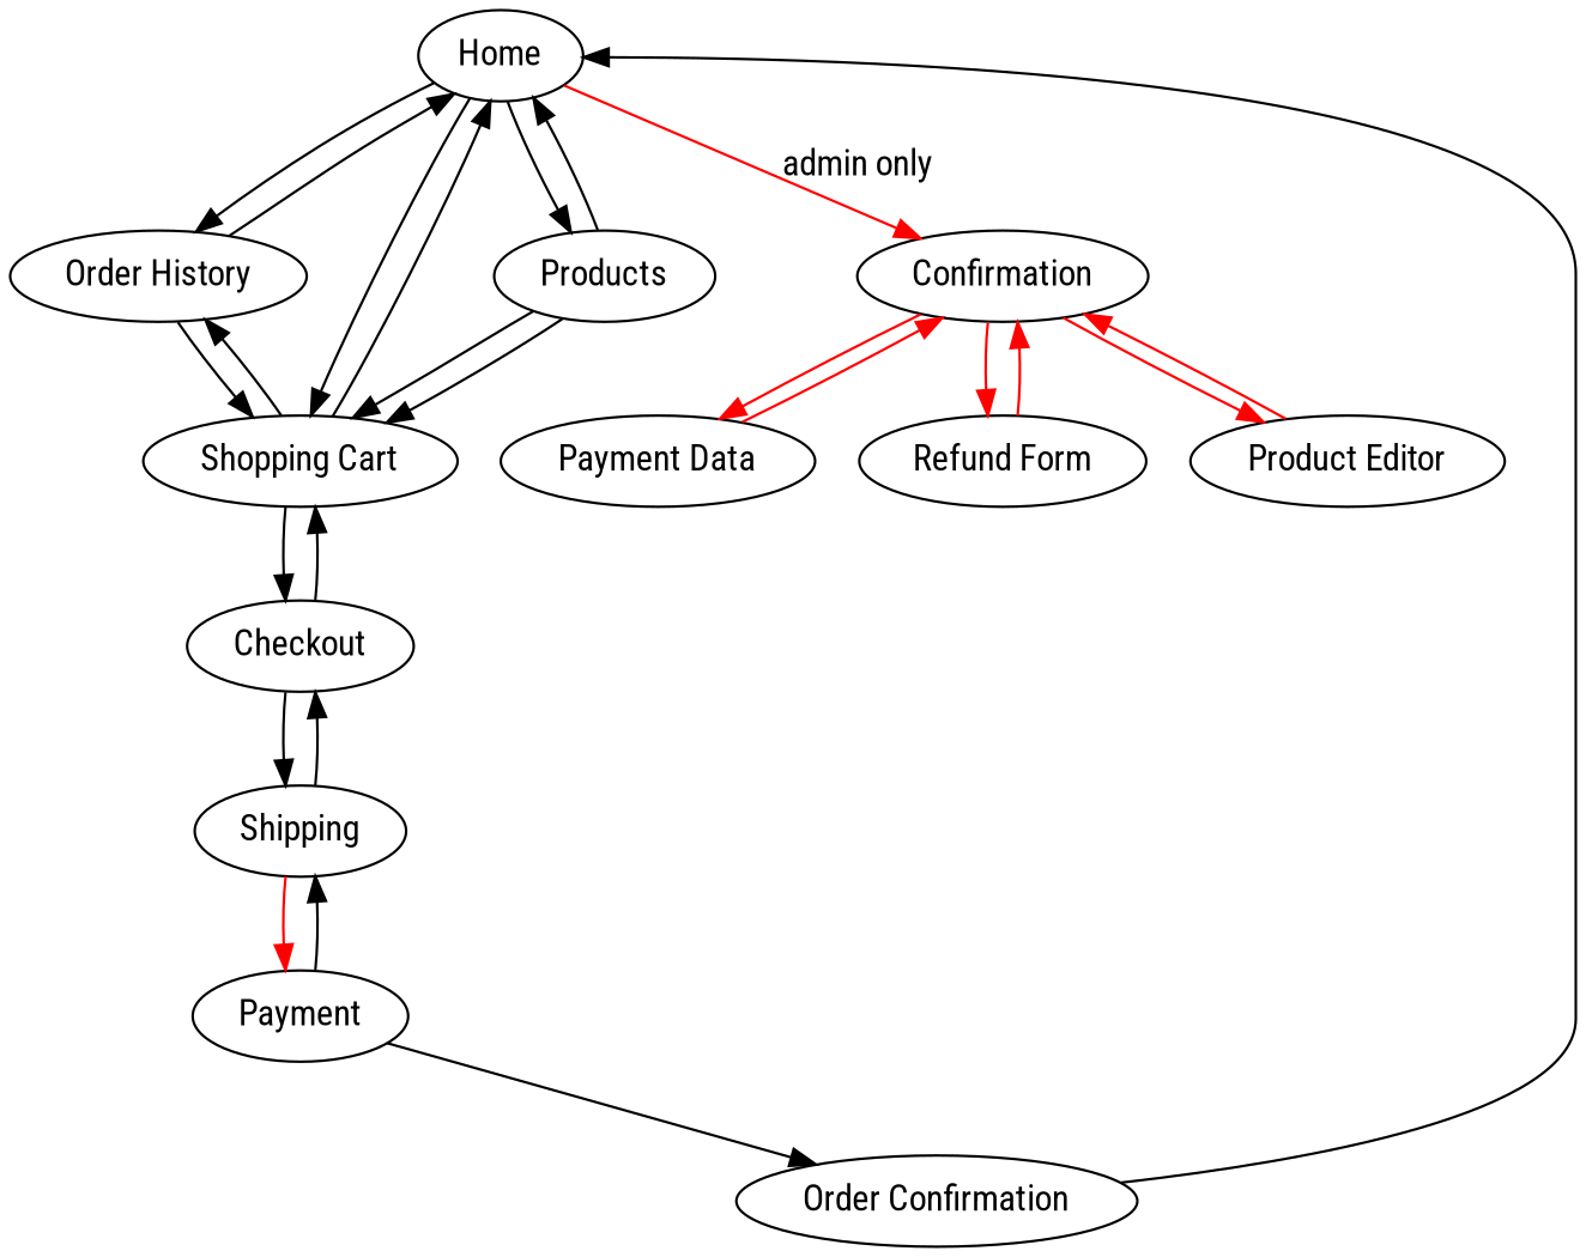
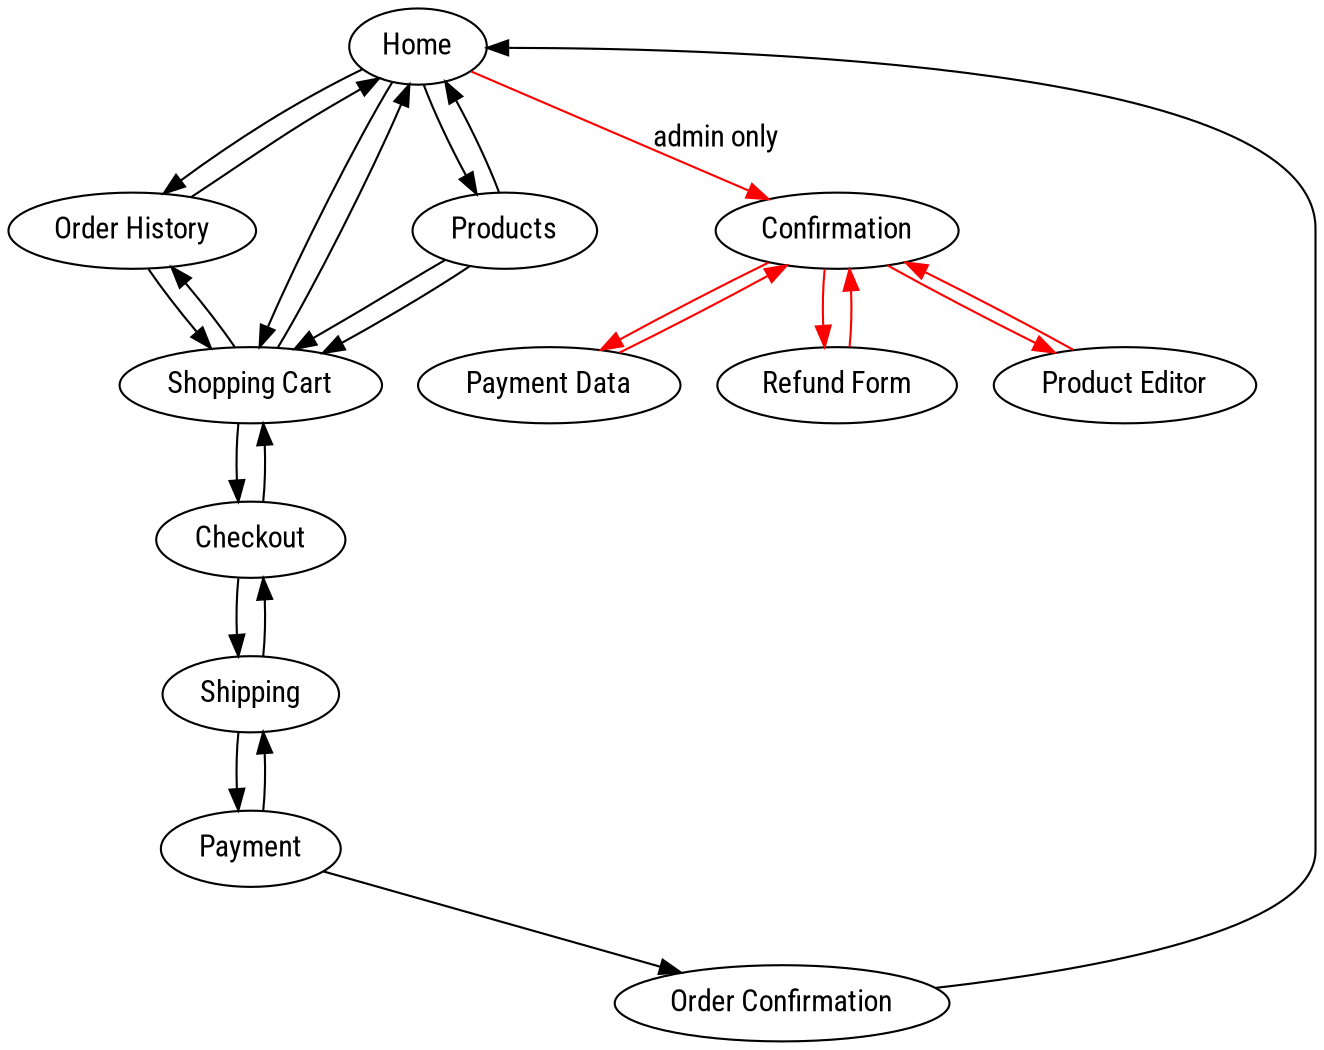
  digraph {
    fontname="Roboto Condensed"
    node [fontname="Roboto Condensed"]
    edge [fontname="Roboto Condensed"]
    Home
    "Order History"
    "Shopping Cart"
    Products
    n5 [label=Confirmation]
    Checkout
    "Payment Data"
    "Refund Form"
    "Product Editor"
    Shipping
    Payment
    "Order Confirmation"
    Home -> "Order History"
    Home -> "Shopping Cart"
    Home -> Products
    Home -> n5 [color=red label="admin only"]
    "Order History" -> Home
    "Order History" -> "Shopping Cart"
    "Shopping Cart" -> Home
    "Shopping Cart" -> "Order History"
    "Shopping Cart" -> Checkout
    Products -> Home
    Products -> "Shopping Cart"
    Products -> "Shopping Cart"
    n5 -> "Payment Data" [color=red]
    n5 -> "Refund Form" [color=red]
    n5 -> "Product Editor" [color=red]
    Checkout -> "Shopping Cart"
    Checkout -> Shipping
    "Payment Data" -> n5 [color=red]
    "Refund Form" -> n5 [color=red]
    "Product Editor" -> n5 [color=red]
    Shipping -> Checkout
-   Shipping -> Payment [color=red]
+   Shipping -> Payment
    Payment -> Shipping
    Payment -> "Order Confirmation"
    "Order Confirmation" -> Home
  }
